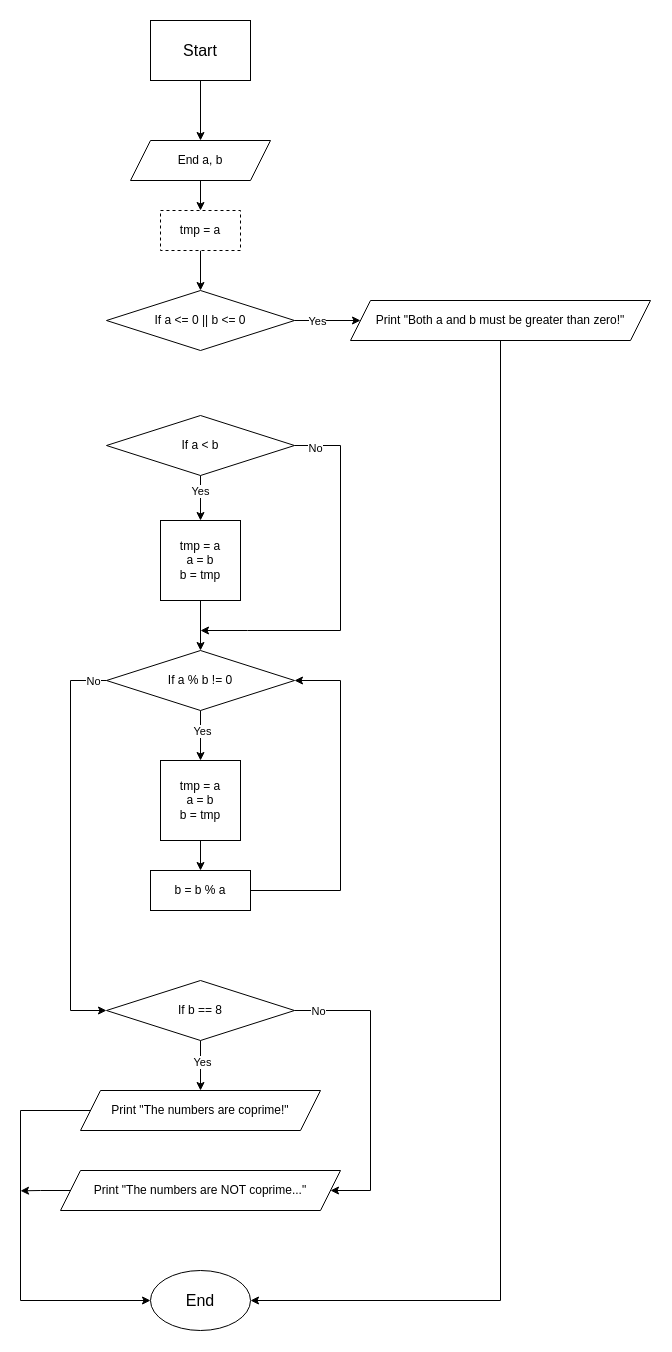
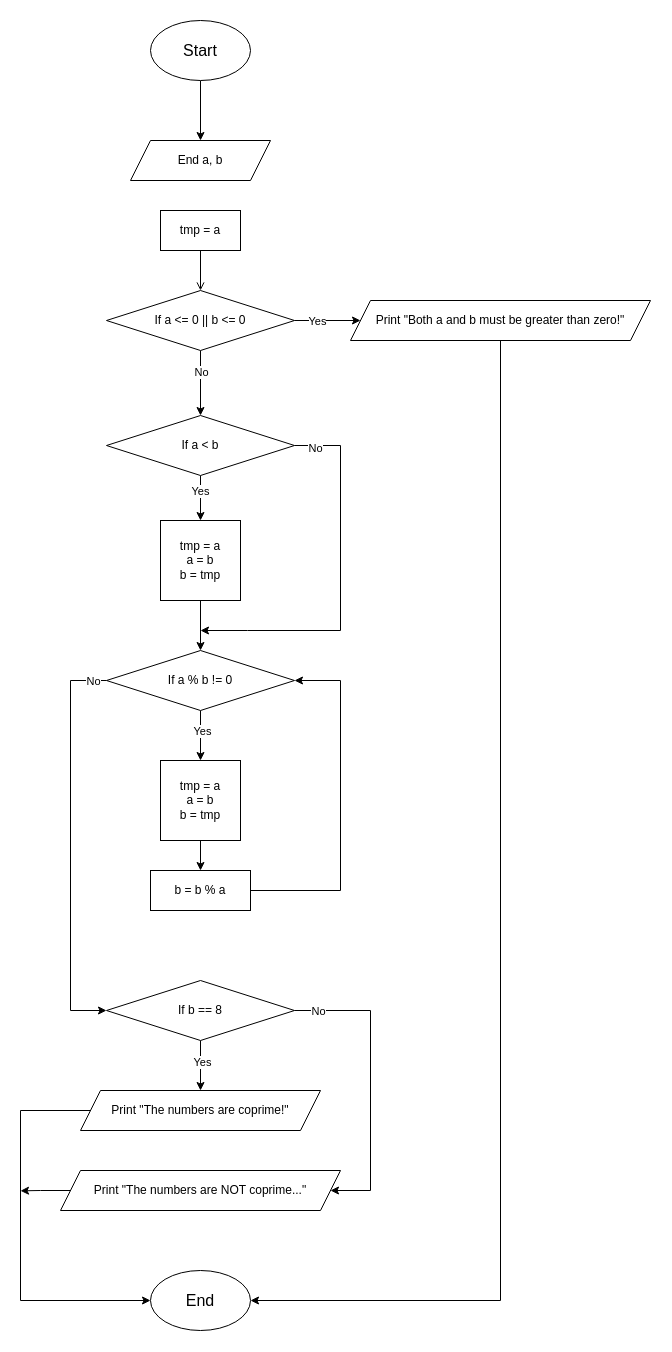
  <mxCell id="0" />
  <mxCell id="1" parent="0" />
  <mxCell id="2" value="" style="edgeStyle=orthogonalEdgeStyle;rounded=0;orthogonalLoop=1;jettySize=auto;html=1;" edge="1" parent="1" source="3" target="6"><mxGeometry relative="1" as="geometry" /></mxCell>
- <mxCell id="3" value="Start" style="whiteSpace=wrap;html=1;fontSize=16;rounded=0;" vertex="1" parent="1"><mxGeometry x="150" y="20" width="100" height="60" as="geometry" /></mxCell>
+ <mxCell id="3" value="Start" style="ellipse;whiteSpace=wrap;html=1;fontSize=16;" vertex="1" parent="1"><mxGeometry x="150" y="20" width="100" height="60" as="geometry" /></mxCell>
  <mxCell id="4" value="End" style="ellipse;whiteSpace=wrap;html=1;fontSize=16;" vertex="1" parent="1"><mxGeometry x="150" y="1270" width="100" height="60" as="geometry" /></mxCell>
- <mxCell id="5" value="" style="edgeStyle=orthogonalEdgeStyle;rounded=0;orthogonalLoop=1;jettySize=auto;html=1;" edge="1" parent="1" source="6" target="8"><mxGeometry relative="1" as="geometry" /></mxCell>
  <mxCell id="6" value="End a, b" style="shape=parallelogram;perimeter=parallelogramPerimeter;whiteSpace=wrap;html=1;fixedSize=1;" vertex="1" parent="1"><mxGeometry x="130" y="140" width="140" height="40" as="geometry" /></mxCell>
- <mxCell id="7" value="" style="edgeStyle=orthogonalEdgeStyle;rounded=0;orthogonalLoop=1;jettySize=auto;html=1;" edge="1" parent="1" source="8" target="13"><mxGeometry relative="1" as="geometry" /></mxCell>
- <mxCell id="8" value="tmp = a" style="rounded=0;whiteSpace=wrap;html=1;dashed=1;" vertex="1" parent="1"><mxGeometry x="160" y="210" width="80" height="40" as="geometry" /></mxCell>
+ <mxCell id="7" value="" style="edgeStyle=orthogonalEdgeStyle;rounded=0;orthogonalLoop=1;jettySize=auto;html=1;endArrow=open;" edge="1" parent="1" source="8" target="13"><mxGeometry relative="1" as="geometry" /></mxCell>
+ <mxCell id="8" value="tmp = a" style="rounded=0;whiteSpace=wrap;html=1;" vertex="1" parent="1"><mxGeometry x="160" y="210" width="80" height="40" as="geometry" /></mxCell>
  <mxCell id="9" style="edgeStyle=orthogonalEdgeStyle;rounded=0;orthogonalLoop=1;jettySize=auto;html=1;entryX=0;entryY=0.5;entryDx=0;entryDy=0;" edge="1" parent="1" source="13" target="15"><mxGeometry relative="1" as="geometry" /></mxCell>
  <mxCell id="10" value="Yes" style="edgeLabel;html=1;align=center;verticalAlign=middle;resizable=0;points=[];" vertex="1" connectable="0" parent="9"><mxGeometry x="-0.333" y="1" relative="1" as="geometry"><mxPoint y="1" as="offset" /></mxGeometry></mxCell>
+ <mxCell id="11" value="" style="edgeStyle=orthogonalEdgeStyle;rounded=0;orthogonalLoop=1;jettySize=auto;html=1;" edge="1" parent="1" source="13" target="20"><mxGeometry relative="1" as="geometry" /></mxCell>
+ <mxCell id="12" value="No" style="edgeLabel;html=1;align=center;verticalAlign=middle;resizable=0;points=[];" vertex="1" connectable="0" parent="11"><mxGeometry x="-0.349" relative="1" as="geometry"><mxPoint as="offset" /></mxGeometry></mxCell>
  <mxCell id="13" value="&lt;div&gt;If a &amp;lt;= 0 || b &amp;lt;= 0&lt;/div&gt;" style="rhombus;whiteSpace=wrap;html=1;" vertex="1" parent="1"><mxGeometry x="106" y="290" width="188" height="60" as="geometry" /></mxCell>
  <mxCell id="14" style="edgeStyle=orthogonalEdgeStyle;rounded=0;orthogonalLoop=1;jettySize=auto;html=1;entryX=1;entryY=0.5;entryDx=0;entryDy=0;" edge="1" parent="1" source="15" target="4"><mxGeometry relative="1" as="geometry"><mxPoint x="420" y="1320" as="targetPoint" /><Array as="points"><mxPoint x="500" y="1300" /></Array></mxGeometry></mxCell>
  <mxCell id="15" value="Print&amp;nbsp;&quot;Both a and b must be greater than zero!&quot;" style="shape=parallelogram;perimeter=parallelogramPerimeter;whiteSpace=wrap;html=1;fixedSize=1;" vertex="1" parent="1"><mxGeometry x="350" y="300" width="300" height="40" as="geometry" /></mxCell>
  <mxCell id="16" value="" style="edgeStyle=orthogonalEdgeStyle;rounded=0;orthogonalLoop=1;jettySize=auto;html=1;" edge="1" parent="1" source="20" target="22"><mxGeometry relative="1" as="geometry" /></mxCell>
  <mxCell id="17" value="Yes" style="edgeLabel;html=1;align=center;verticalAlign=middle;resizable=0;points=[];" vertex="1" connectable="0" parent="16"><mxGeometry x="-0.319" y="-1" relative="1" as="geometry"><mxPoint as="offset" /></mxGeometry></mxCell>
  <mxCell id="18" style="edgeStyle=orthogonalEdgeStyle;rounded=0;orthogonalLoop=1;jettySize=auto;html=1;exitX=1;exitY=0.5;exitDx=0;exitDy=0;" edge="1" parent="1" source="20"><mxGeometry relative="1" as="geometry"><mxPoint x="200" y="630" as="targetPoint" /><Array as="points"><mxPoint x="340" y="445" /><mxPoint x="340" y="630" /><mxPoint x="247" y="630" /></Array></mxGeometry></mxCell>
  <mxCell id="19" value="No" style="edgeLabel;html=1;align=center;verticalAlign=middle;resizable=0;points=[];" vertex="1" connectable="0" parent="18"><mxGeometry x="-0.891" y="-2" relative="1" as="geometry"><mxPoint as="offset" /></mxGeometry></mxCell>
  <mxCell id="20" value="&lt;div&gt;If a &amp;lt; b&lt;/div&gt;" style="rhombus;whiteSpace=wrap;html=1;" vertex="1" parent="1"><mxGeometry x="106" y="415" width="188" height="60" as="geometry" /></mxCell>
  <mxCell id="21" value="" style="edgeStyle=orthogonalEdgeStyle;rounded=0;orthogonalLoop=1;jettySize=auto;html=1;" edge="1" parent="1" source="22" target="27"><mxGeometry relative="1" as="geometry" /></mxCell>
  <mxCell id="22" value="tmp = a&lt;div&gt;a = b&lt;/div&gt;&lt;div&gt;b = tmp&lt;/div&gt;" style="rounded=0;whiteSpace=wrap;html=1;" vertex="1" parent="1"><mxGeometry x="160" y="520" width="80" height="80" as="geometry" /></mxCell>
  <mxCell id="23" value="" style="edgeStyle=orthogonalEdgeStyle;rounded=0;orthogonalLoop=1;jettySize=auto;html=1;" edge="1" parent="1" source="27" target="29"><mxGeometry relative="1" as="geometry" /></mxCell>
  <mxCell id="24" value="Yes" style="edgeLabel;html=1;align=center;verticalAlign=middle;resizable=0;points=[];" vertex="1" connectable="0" parent="23"><mxGeometry x="-0.22" y="1" relative="1" as="geometry"><mxPoint as="offset" /></mxGeometry></mxCell>
  <mxCell id="25" style="edgeStyle=orthogonalEdgeStyle;rounded=0;orthogonalLoop=1;jettySize=auto;html=1;exitX=0;exitY=0.5;exitDx=0;exitDy=0;entryX=0;entryY=0.5;entryDx=0;entryDy=0;" edge="1" parent="1" source="27" target="36"><mxGeometry relative="1" as="geometry"><Array as="points"><mxPoint x="70" y="680" /><mxPoint x="70" y="1010" /></Array></mxGeometry></mxCell>
  <mxCell id="26" value="No" style="edgeLabel;html=1;align=center;verticalAlign=middle;resizable=0;points=[];" vertex="1" connectable="0" parent="25"><mxGeometry x="-0.929" relative="1" as="geometry"><mxPoint as="offset" /></mxGeometry></mxCell>
  <mxCell id="27" value="&lt;div&gt;If a % b != 0&lt;/div&gt;" style="rhombus;whiteSpace=wrap;html=1;" vertex="1" parent="1"><mxGeometry x="106" y="650" width="188" height="60" as="geometry" /></mxCell>
  <mxCell id="28" value="" style="edgeStyle=orthogonalEdgeStyle;rounded=0;orthogonalLoop=1;jettySize=auto;html=1;" edge="1" parent="1" source="29" target="31"><mxGeometry relative="1" as="geometry" /></mxCell>
  <mxCell id="29" value="tmp = a&lt;div&gt;a = b&lt;/div&gt;&lt;div&gt;b = tmp&lt;/div&gt;" style="rounded=0;whiteSpace=wrap;html=1;" vertex="1" parent="1"><mxGeometry x="160" y="760" width="80" height="80" as="geometry" /></mxCell>
  <mxCell id="30" style="edgeStyle=orthogonalEdgeStyle;rounded=0;orthogonalLoop=1;jettySize=auto;html=1;exitX=1;exitY=0.5;exitDx=0;exitDy=0;entryX=1;entryY=0.5;entryDx=0;entryDy=0;" edge="1" parent="1" source="31" target="27"><mxGeometry relative="1" as="geometry"><Array as="points"><mxPoint x="340" y="890" /><mxPoint x="340" y="680" /></Array></mxGeometry></mxCell>
  <mxCell id="31" value="b = b % a" style="rounded=0;whiteSpace=wrap;html=1;" vertex="1" parent="1"><mxGeometry x="150" y="870" width="100" height="40" as="geometry" /></mxCell>
  <mxCell id="32" value="" style="edgeStyle=orthogonalEdgeStyle;rounded=0;orthogonalLoop=1;jettySize=auto;html=1;" edge="1" parent="1" source="36" target="38"><mxGeometry relative="1" as="geometry" /></mxCell>
  <mxCell id="33" value="Yes" style="edgeLabel;html=1;align=center;verticalAlign=middle;resizable=0;points=[];" vertex="1" connectable="0" parent="32"><mxGeometry x="-0.153" y="1" relative="1" as="geometry"><mxPoint as="offset" /></mxGeometry></mxCell>
  <mxCell id="34" style="edgeStyle=orthogonalEdgeStyle;rounded=0;orthogonalLoop=1;jettySize=auto;html=1;exitX=1;exitY=0.5;exitDx=0;exitDy=0;entryX=1;entryY=0.5;entryDx=0;entryDy=0;" edge="1" parent="1" source="36" target="40"><mxGeometry relative="1" as="geometry"><Array as="points"><mxPoint x="370" y="1010" /><mxPoint x="370" y="1190" /></Array></mxGeometry></mxCell>
  <mxCell id="35" value="No" style="edgeLabel;html=1;align=center;verticalAlign=middle;resizable=0;points=[];" vertex="1" connectable="0" parent="34"><mxGeometry x="-0.846" relative="1" as="geometry"><mxPoint as="offset" /></mxGeometry></mxCell>
  <mxCell id="36" value="&lt;div&gt;If b == 8&lt;/div&gt;" style="rhombus;whiteSpace=wrap;html=1;" vertex="1" parent="1"><mxGeometry x="106" y="980" width="188" height="60" as="geometry" /></mxCell>
  <mxCell id="37" style="edgeStyle=orthogonalEdgeStyle;rounded=0;orthogonalLoop=1;jettySize=auto;html=1;exitX=0;exitY=0.5;exitDx=0;exitDy=0;entryX=0;entryY=0.5;entryDx=0;entryDy=0;" edge="1" parent="1" source="38" target="4"><mxGeometry relative="1" as="geometry"><Array as="points"><mxPoint x="20" y="1110" /><mxPoint x="20" y="1300" /></Array></mxGeometry></mxCell>
  <mxCell id="38" value="Print&amp;nbsp;&quot;The numbers are coprime!&quot;" style="shape=parallelogram;perimeter=parallelogramPerimeter;whiteSpace=wrap;html=1;fixedSize=1;" vertex="1" parent="1"><mxGeometry x="80" y="1090" width="240" height="40" as="geometry" /></mxCell>
  <mxCell id="39" style="edgeStyle=orthogonalEdgeStyle;rounded=0;orthogonalLoop=1;jettySize=auto;html=1;exitX=0;exitY=0.5;exitDx=0;exitDy=0;" edge="1" parent="1" source="40"><mxGeometry relative="1" as="geometry"><mxPoint x="20" y="1190.333" as="targetPoint" /></mxGeometry></mxCell>
  <mxCell id="40" value="Print&amp;nbsp;&quot;The numbers are NOT coprime...&quot;" style="shape=parallelogram;perimeter=parallelogramPerimeter;whiteSpace=wrap;html=1;fixedSize=1;" vertex="1" parent="1"><mxGeometry x="60" y="1170" width="280" height="40" as="geometry" /></mxCell>
